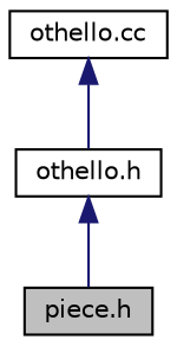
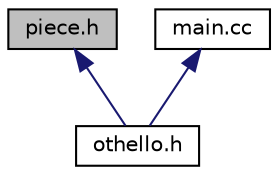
  digraph {
    node [color=black fillcolor=white fontname=Helvetica fontsize=10 shape=record style=filled]
    edge [color=midnightblue dir=back fontname=Helvetica fontsize=10 labelfontname=Helvetica labelfontsize=10 style=solid]
    n1 [fillcolor=grey75 fontcolor=black height=0.2 label="piece.h" width=0.4]
    n2 [height=0.2 label="othello.h" width=0.4]
-   n3 [height=0.2 label="othello.cc" width=0.4]
-   n2 -> n1
+   n3 [height=0.2 label="main.cc" width=0.4]
+   n1 -> n2
    n3 -> n2
  }
